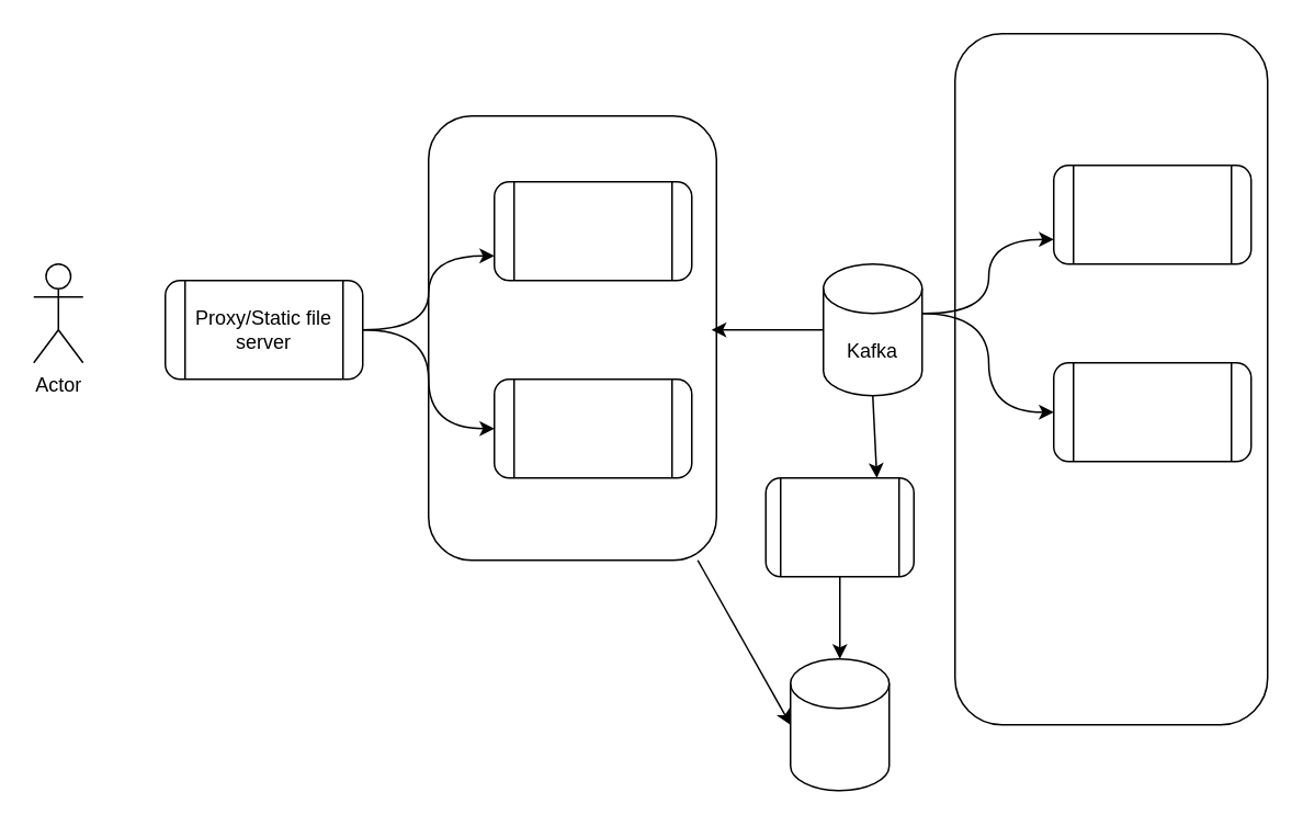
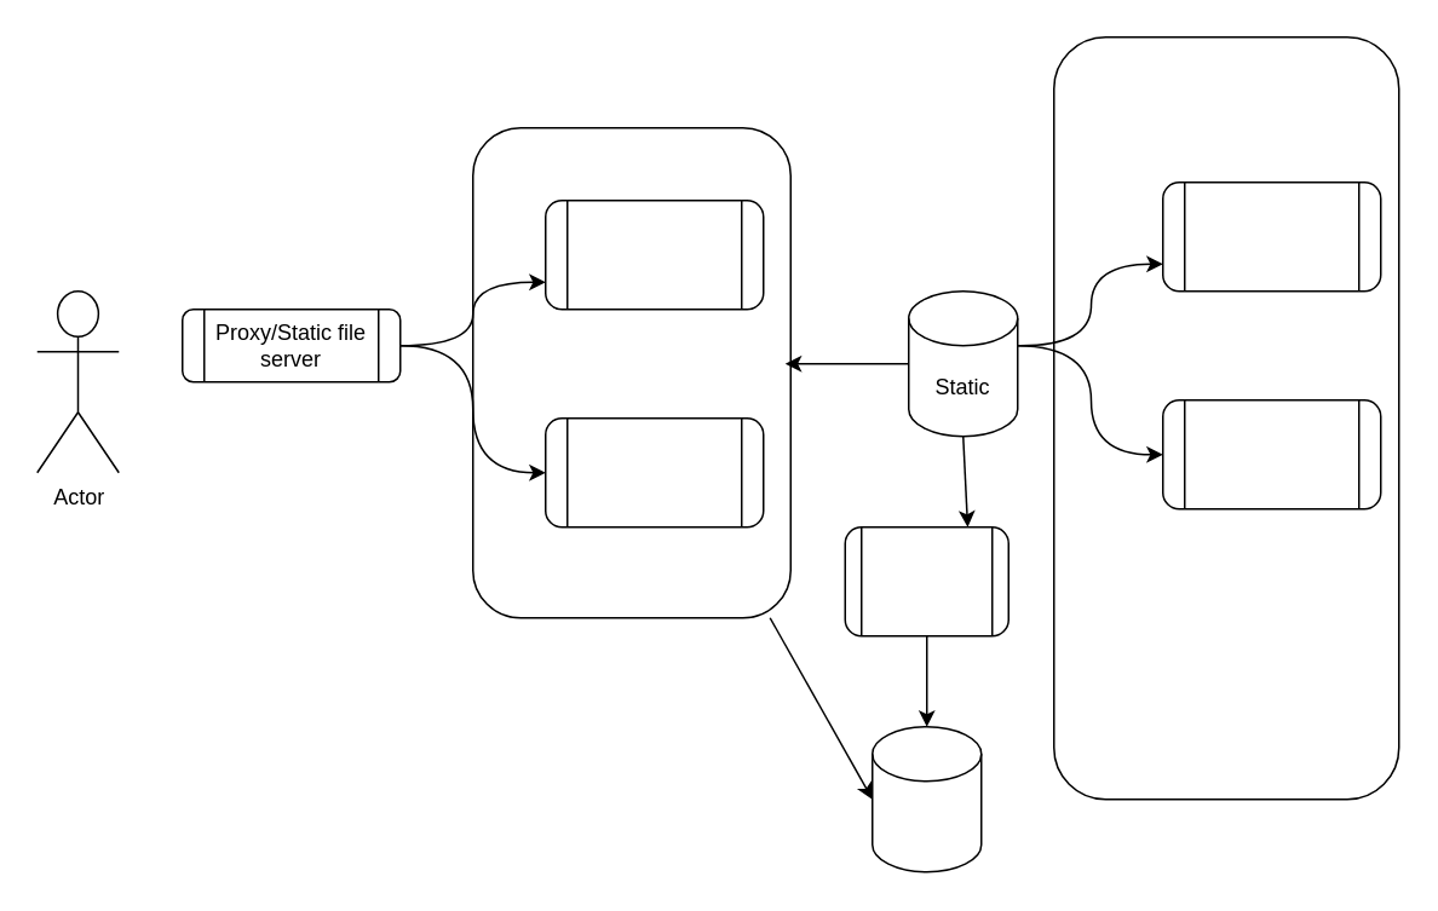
  <mxCell id="0" />
  <mxCell id="1" parent="0" />
  <mxCell id="2" style="edgeStyle=none;orthogonalLoop=1;jettySize=auto;html=1;entryX=0;entryY=0.5;entryDx=0;entryDy=0;entryPerimeter=0;curved=1;" parent="1" source="3" target="18" edge="1"><mxGeometry relative="1" as="geometry"><mxPoint x="460" y="450" as="targetPoint" /></mxGeometry></mxCell>
  <mxCell id="3" value="" style="whiteSpace=wrap;html=1;rounded=1;" parent="1" vertex="1"><mxGeometry x="260" y="70" width="175" height="270" as="geometry" /></mxCell>
- <mxCell id="4" value="Actor" style="shape=umlActor;verticalLabelPosition=bottom;verticalAlign=top;html=1;outlineConnect=0;rounded=1;" parent="1" vertex="1"><mxGeometry x="20" y="160" width="30" height="60" as="geometry" /></mxCell>
+ <mxCell id="4" value="Actor" style="shape=umlActor;verticalLabelPosition=bottom;verticalAlign=top;html=1;outlineConnect=0;rounded=1;" parent="1" vertex="1"><mxGeometry x="20" y="160" width="45" height="100" as="geometry" /></mxCell>
  <mxCell id="5" style="edgeStyle=orthogonalEdgeStyle;orthogonalLoop=1;jettySize=auto;html=1;entryX=0;entryY=0.75;entryDx=0;entryDy=0;exitX=1;exitY=0.5;exitDx=0;exitDy=0;curved=1;" parent="1" source="7" target="8" edge="1"><mxGeometry relative="1" as="geometry" /></mxCell>
  <mxCell id="6" style="edgeStyle=orthogonalEdgeStyle;orthogonalLoop=1;jettySize=auto;html=1;exitX=1;exitY=0.5;exitDx=0;exitDy=0;entryX=0;entryY=0.5;entryDx=0;entryDy=0;curved=1;" parent="1" source="7" target="9" edge="1"><mxGeometry relative="1" as="geometry" /></mxCell>
- <mxCell id="7" value="Proxy/Static file server" style="shape=process;whiteSpace=wrap;html=1;backgroundOutline=1;rounded=1;" parent="1" vertex="1"><mxGeometry x="100" y="170" width="120" height="60" as="geometry" /></mxCell>
+ <mxCell id="7" value="Proxy/Static file server" style="shape=process;whiteSpace=wrap;html=1;backgroundOutline=1;rounded=1;" parent="1" vertex="1"><mxGeometry x="100" y="170" width="120" height="40" as="geometry" /></mxCell>
  <mxCell id="8" value="" style="shape=process;whiteSpace=wrap;html=1;backgroundOutline=1;rounded=1;" parent="1" vertex="1"><mxGeometry x="300" y="110" width="120" height="60" as="geometry" /></mxCell>
  <mxCell id="9" value="" style="shape=process;whiteSpace=wrap;html=1;backgroundOutline=1;rounded=1;" parent="1" vertex="1"><mxGeometry x="300" y="230" width="120" height="60" as="geometry" /></mxCell>
  <mxCell id="10" value="" style="edgeStyle=none;orthogonalLoop=1;jettySize=auto;html=1;curved=1;" parent="1" source="12" edge="1"><mxGeometry relative="1" as="geometry"><mxPoint x="432" y="200" as="targetPoint" /></mxGeometry></mxCell>
  <mxCell id="11" style="edgeStyle=none;orthogonalLoop=1;jettySize=auto;html=1;exitX=0.5;exitY=1;exitDx=0;exitDy=0;exitPerimeter=0;entryX=0.75;entryY=0;entryDx=0;entryDy=0;curved=1;" parent="1" source="12" target="20" edge="1"><mxGeometry relative="1" as="geometry" /></mxCell>
- <mxCell id="12" value="Kafka" style="shape=cylinder3;whiteSpace=wrap;html=1;boundedLbl=1;backgroundOutline=1;size=15;rounded=1;" parent="1" vertex="1"><mxGeometry x="500" y="160" width="60" height="80" as="geometry" /></mxCell>
+ <mxCell id="12" value="Static" style="shape=cylinder3;whiteSpace=wrap;html=1;boundedLbl=1;backgroundOutline=1;size=15;rounded=1;" parent="1" vertex="1"><mxGeometry x="500" y="160" width="60" height="80" as="geometry" /></mxCell>
  <mxCell id="13" value="" style="whiteSpace=wrap;html=1;rounded=1;" parent="1" vertex="1"><mxGeometry x="580" y="20" width="190" height="420" as="geometry" /></mxCell>
  <mxCell id="14" style="edgeStyle=orthogonalEdgeStyle;orthogonalLoop=1;jettySize=auto;html=1;entryX=0;entryY=0.75;entryDx=0;entryDy=0;exitX=1;exitY=0.5;exitDx=0;exitDy=0;curved=1;" parent="1" target="16" edge="1"><mxGeometry relative="1" as="geometry"><mxPoint x="560" y="190" as="sourcePoint" /></mxGeometry></mxCell>
  <mxCell id="15" style="edgeStyle=orthogonalEdgeStyle;orthogonalLoop=1;jettySize=auto;html=1;exitX=1;exitY=0.5;exitDx=0;exitDy=0;entryX=0;entryY=0.5;entryDx=0;entryDy=0;curved=1;" parent="1" target="17" edge="1"><mxGeometry relative="1" as="geometry"><mxPoint x="560" y="190" as="sourcePoint" /></mxGeometry></mxCell>
  <mxCell id="16" value="" style="shape=process;whiteSpace=wrap;html=1;backgroundOutline=1;rounded=1;" parent="1" vertex="1"><mxGeometry x="640" y="100" width="120" height="60" as="geometry" /></mxCell>
  <mxCell id="17" value="" style="shape=process;whiteSpace=wrap;html=1;backgroundOutline=1;rounded=1;" parent="1" vertex="1"><mxGeometry x="640" y="220" width="120" height="60" as="geometry" /></mxCell>
  <mxCell id="18" value="" style="shape=cylinder3;whiteSpace=wrap;html=1;boundedLbl=1;backgroundOutline=1;size=15;rounded=1;" parent="1" vertex="1"><mxGeometry x="480" y="400" width="60" height="80" as="geometry" /></mxCell>
  <mxCell id="19" style="edgeStyle=none;orthogonalLoop=1;jettySize=auto;html=1;exitX=0.5;exitY=1;exitDx=0;exitDy=0;entryX=0.5;entryY=0;entryDx=0;entryDy=0;entryPerimeter=0;curved=1;" parent="1" source="20" target="18" edge="1"><mxGeometry relative="1" as="geometry" /></mxCell>
  <mxCell id="20" value="" style="shape=process;whiteSpace=wrap;html=1;backgroundOutline=1;rounded=1;" parent="1" vertex="1"><mxGeometry x="465" y="290" width="90" height="60" as="geometry" /></mxCell>
